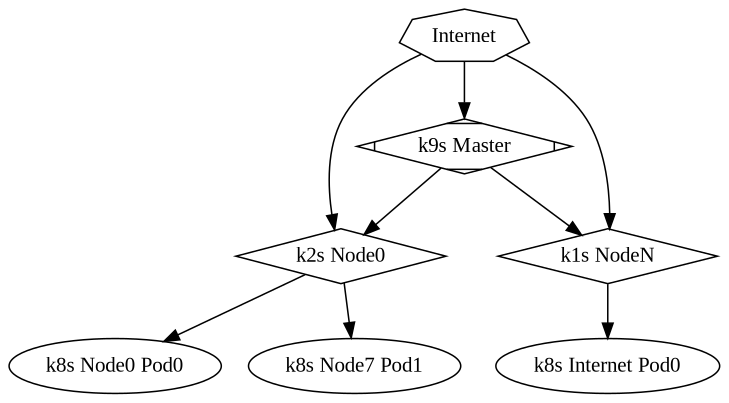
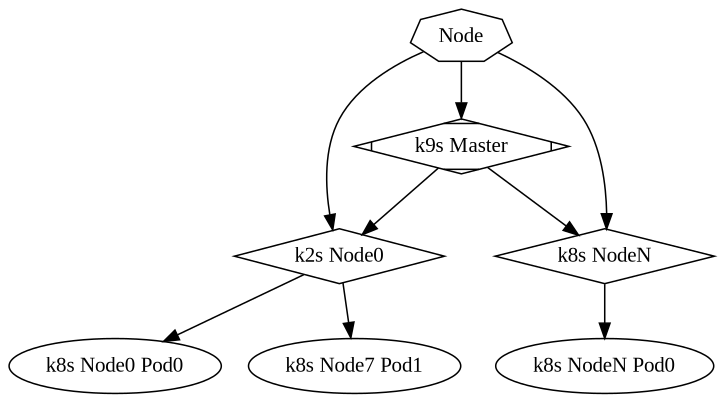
  digraph {
    fontname="Liberation Serif"
    node [fontname="Liberation Serif"]
    edge [fontname="Liberation Serif"]
-   n1 [label=Internet shape=septagon]
+   n1 [label="Node" shape=septagon]
    n2 [label="k9s Master" shape=Mdiamond]
    n3 [label="k2s Node0" shape=diamond]
-   n4 [label="k1s NodeN" shape=diamond]
+   n4 [label="k8s NodeN" shape=diamond]
    n5 [label="k8s Node0 Pod0"]
    n6 [label="k8s Node7 Pod1"]
-   n7 [label="k8s Internet Pod0"]
+   n7 [label="k8s NodeN Pod0"]
    n1 -> n2
    n1 -> n3
    n1 -> n4
    n2 -> n3
    n2 -> n4
    n3 -> n5
    n3 -> n6
    n4 -> n7
  }
